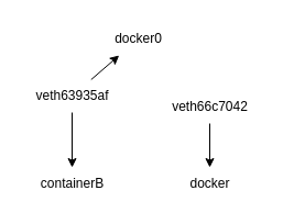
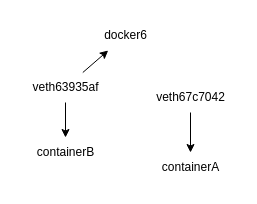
  <mxCell id="0" />
  <mxCell id="1" parent="0" />
  <mxCell id="2" value="" style="rounded=0;orthogonalLoop=1;jettySize=auto;html=1;startArrow=classic;startFill=1;endArrow=none;" edge="1" parent="1" source="3" target="5"><mxGeometry relative="1" as="geometry" /></mxCell>
- <mxCell id="3" value="docker0" style="text;html=1;align=center;verticalAlign=middle;resizable=0;points=[];autosize=1;strokeColor=none;fillColor=none;" vertex="1" parent="1"><mxGeometry x="90" y="20" width="70" height="30" as="geometry" /></mxCell>
+ <mxCell id="3" value="docker6" style="text;html=1;align=center;verticalAlign=middle;resizable=0;points=[];autosize=1;strokeColor=none;fillColor=none;" vertex="1" parent="1"><mxGeometry x="90" y="20" width="70" height="30" as="geometry" /></mxCell>
  <mxCell id="4" value="" style="edgeStyle=orthogonalEdgeStyle;rounded=0;orthogonalLoop=1;jettySize=auto;html=1;" edge="1" parent="1" source="5" target="6"><mxGeometry relative="1" as="geometry" /></mxCell>
  <mxCell id="5" value="veth63935af" style="text;html=1;align=center;verticalAlign=middle;resizable=0;points=[];autosize=1;strokeColor=none;fillColor=none;" vertex="1" parent="1"><mxGeometry x="20" y="72" width="90" height="30" as="geometry" /></mxCell>
- <mxCell id="6" value="containerB" style="text;html=1;align=center;verticalAlign=middle;resizable=0;points=[];autosize=1;strokeColor=none;fillColor=none;" vertex="1" parent="1"><mxGeometry x="25" y="152" width="80" height="30" as="geometry" /></mxCell>
+ <mxCell id="6" value="containerB" style="text;html=1;align=center;verticalAlign=middle;resizable=0;points=[];autosize=1;strokeColor=none;fillColor=none;" vertex="1" parent="1"><mxGeometry x="25" y="137" width="80" height="30" as="geometry" /></mxCell>
  <mxCell id="7" value="" style="edgeStyle=orthogonalEdgeStyle;rounded=0;orthogonalLoop=1;jettySize=auto;html=1;" edge="1" parent="1" source="8" target="9"><mxGeometry relative="1" as="geometry" /></mxCell>
- <mxCell id="8" value="veth66c7042" style="text;html=1;align=center;verticalAlign=middle;resizable=0;points=[];autosize=1;strokeColor=none;fillColor=none;" vertex="1" parent="1"><mxGeometry x="145" y="82" width="90" height="30" as="geometry" /></mxCell>
- <mxCell id="9" value="docker" style="text;html=1;align=center;verticalAlign=middle;resizable=0;points=[];autosize=1;strokeColor=none;fillColor=none;" vertex="1" parent="1"><mxGeometry x="150" y="152" width="80" height="30" as="geometry" /></mxCell>
+ <mxCell id="8" value="veth67c7042" style="text;html=1;align=center;verticalAlign=middle;resizable=0;points=[];autosize=1;strokeColor=none;fillColor=none;" vertex="1" parent="1"><mxGeometry x="145" y="82" width="90" height="30" as="geometry" /></mxCell>
+ <mxCell id="9" value="containerA" style="text;html=1;align=center;verticalAlign=middle;resizable=0;points=[];autosize=1;strokeColor=none;fillColor=none;" vertex="1" parent="1"><mxGeometry x="150" y="152" width="80" height="30" as="geometry" /></mxCell>
